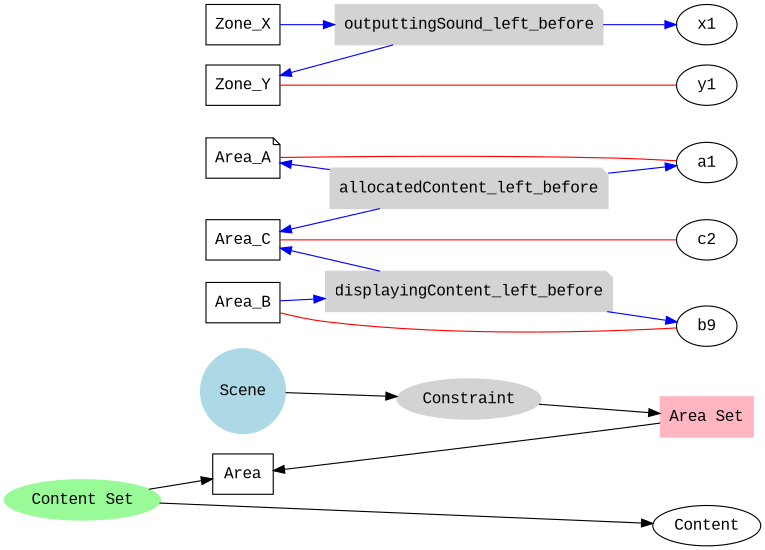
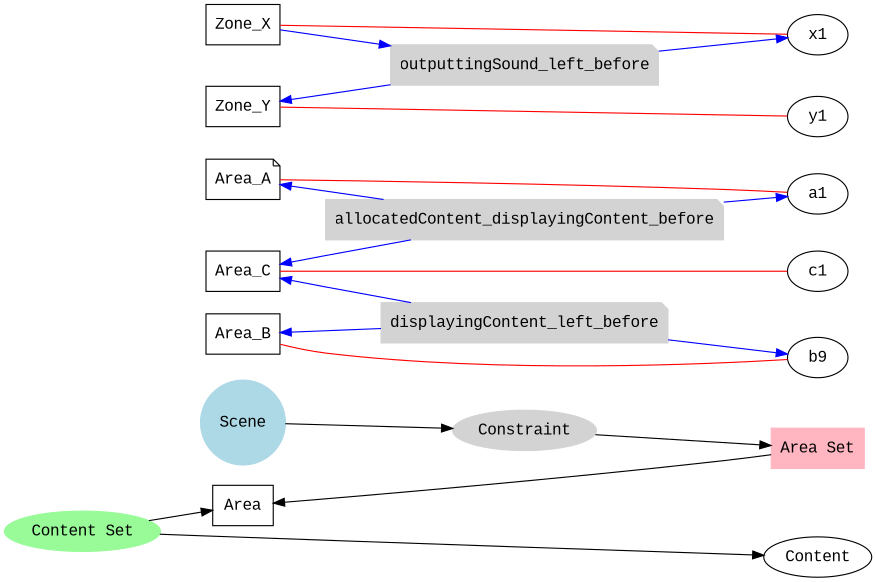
  digraph {
    clusterrank=global
    fontname="Liberation Mono"
    rankdir=LR
    node [fontname="Liberation Mono" shape=ellipse]
    edge [color=blue fontname="Liberation Mono"]
    Area [shape=box]
    n2 [label=Area_A shape=note]
    n3 [label=Area_B shape=box]
    n4 [label=Area_C shape=box]
    n5 [label=Zone_X shape=box]
    n6 [label=Zone_Y shape=box]
    Content
    n8 [label=a1]
    n9 [label=b9]
-   n10 [label=c2]
+   n10 [label=c1]
    n11 [label=x1]
    n12 [label=y1]
    Constraint [color=lightgrey style=filled]
-   n14 [color=lightgrey label=allocatedContent_left_before shape=note style=filled]
+   n14 [color=lightgrey label=allocatedContent_displayingContent_before shape=note style=filled]
    n15 [color=lightgrey label=displayingContent_left_before shape=note style=filled]
    n16 [color=lightgrey label=outputtingSound_left_before shape=note style=filled]
    "Area Set" [color=lightpink shape=box style=filled]
    "Content Set" [color=palegreen style=filled]
    Scene [color=lightblue shape=circle style=filled]
    subgraph sub_1 {
      rank=same
      Area
      n2
      n3
      n4
      n5
      n6
    }
    subgraph sub_2 {
      rank=same
      Content
      n8
      n9
      n10
      n11
      n12
    }
    subgraph sub_3 {
      rank=same
      Constraint
      n14
      n15
      n16
    }
    subgraph sub_4 {
      rank=same
      Constraint
    }
    subgraph sub_5 {
      rank=same
      Constraint
    }
    subgraph sub_6 {
      "Area Set"
    }
    subgraph sub_7 {
      "Content Set"
    }
    subgraph sub_8 {
      rank=same
      Scene
    }
    n2 -> n8 [color=red dir=none]
    n3 -> n9 [color=red dir=none]
    n4 -> n10 [color=red dir=none]
+   n5 -> n11 [color=red dir=none]
    n5 -> n16
    n6 -> n12 [color=red dir=none]
    Constraint -> "Area Set" [color=""]
    n14 -> n2
    n14 -> n4
    n14 -> n8
-   n3 -> n15
+   n15 -> n3
    n15 -> n4
    n15 -> n9
    n16 -> n6
    n16 -> n11
    "Area Set" -> Area [color=""]
    "Content Set" -> Area [color=""]
    "Content Set" -> Content [color=""]
    Scene -> Constraint [color=""]
  }
